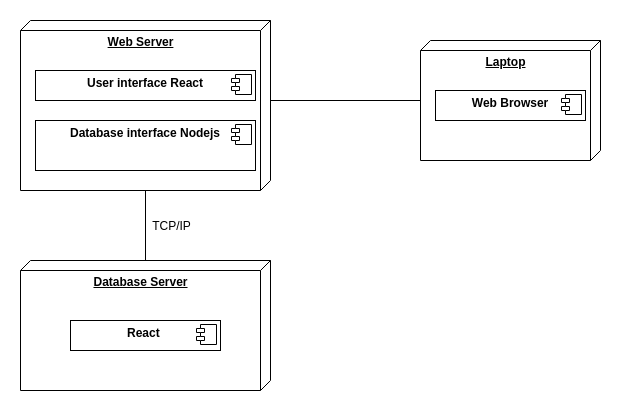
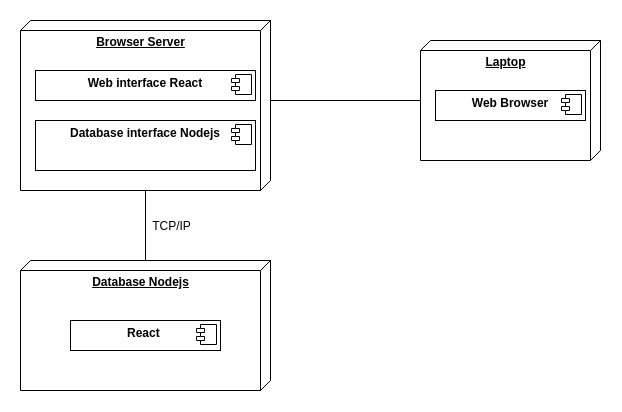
  <mxCell id="0" />
  <mxCell id="1" parent="0" />
  <mxCell id="2" value="&lt;b&gt;Laptop&lt;/b&gt;" style="verticalAlign=top;align=center;spacingTop=8;spacingLeft=2;spacingRight=12;shape=cube;size=10;direction=south;fontStyle=4;html=1;" vertex="1" parent="1"><mxGeometry x="420" y="40" width="180" height="120" as="geometry" /></mxCell>
  <mxCell id="3" value="&lt;p style=&quot;margin:0px;margin-top:6px;text-align:center;&quot;&gt;&lt;b&gt;Web Browser&lt;/b&gt;&lt;/p&gt;" style="align=left;overflow=fill;html=1;dropTarget=0;" vertex="1" parent="1"><mxGeometry x="435" y="90" width="150" height="30" as="geometry" /></mxCell>
  <mxCell id="4" value="" style="shape=component;jettyWidth=8;jettyHeight=4;" vertex="1" parent="3"><mxGeometry x="1" width="20" height="20" relative="1" as="geometry"><mxPoint x="-24" y="4" as="offset" /></mxGeometry></mxCell>
- <mxCell id="5" value="&lt;b&gt;Web Server&lt;/b&gt;" style="verticalAlign=top;align=center;spacingTop=8;spacingLeft=2;spacingRight=12;shape=cube;size=10;direction=south;fontStyle=4;html=1;" vertex="1" parent="1"><mxGeometry x="20" y="20" width="250" height="170" as="geometry" /></mxCell>
- <mxCell id="6" value="&lt;p style=&quot;margin:0px;margin-top:6px;text-align:center;&quot;&gt;&lt;b&gt;User interface React&lt;/b&gt;&lt;/p&gt;" style="align=left;overflow=fill;html=1;dropTarget=0;" vertex="1" parent="1"><mxGeometry x="35" y="70" width="220" height="30" as="geometry" /></mxCell>
+ <mxCell id="5" value="&lt;b&gt;Browser Server&lt;/b&gt;" style="verticalAlign=top;align=center;spacingTop=8;spacingLeft=2;spacingRight=12;shape=cube;size=10;direction=south;fontStyle=4;html=1;" vertex="1" parent="1"><mxGeometry x="20" y="20" width="250" height="170" as="geometry" /></mxCell>
+ <mxCell id="6" value="&lt;p style=&quot;margin:0px;margin-top:6px;text-align:center;&quot;&gt;&lt;b&gt;Web interface React&lt;/b&gt;&lt;/p&gt;" style="align=left;overflow=fill;html=1;dropTarget=0;" vertex="1" parent="1"><mxGeometry x="35" y="70" width="220" height="30" as="geometry" /></mxCell>
  <mxCell id="7" value="" style="shape=component;jettyWidth=8;jettyHeight=4;" vertex="1" parent="6"><mxGeometry x="1" width="20" height="20" relative="1" as="geometry"><mxPoint x="-24" y="4" as="offset" /></mxGeometry></mxCell>
  <mxCell id="8" value="&lt;p style=&quot;margin:0px;margin-top:6px;text-align:center;&quot;&gt;&lt;b&gt;Database interface Nodejs&lt;/b&gt;&lt;/p&gt;" style="align=left;overflow=fill;html=1;dropTarget=0;" vertex="1" parent="1"><mxGeometry x="35" y="120" width="220" height="50" as="geometry" /></mxCell>
  <mxCell id="9" value="" style="shape=component;jettyWidth=8;jettyHeight=4;" vertex="1" parent="8"><mxGeometry x="1" width="20" height="20" relative="1" as="geometry"><mxPoint x="-24" y="4" as="offset" /></mxGeometry></mxCell>
- <mxCell id="10" value="&lt;b&gt;Database Server&lt;/b&gt;" style="verticalAlign=top;align=center;spacingTop=8;spacingLeft=2;spacingRight=12;shape=cube;size=10;direction=south;fontStyle=4;html=1;" vertex="1" parent="1"><mxGeometry x="20" y="260" width="250" height="130" as="geometry" /></mxCell>
+ <mxCell id="10" value="&lt;b&gt;Database Nodejs&lt;/b&gt;" style="verticalAlign=top;align=center;spacingTop=8;spacingLeft=2;spacingRight=12;shape=cube;size=10;direction=south;fontStyle=4;html=1;" vertex="1" parent="1"><mxGeometry x="20" y="260" width="250" height="130" as="geometry" /></mxCell>
  <mxCell id="11" value="&lt;p style=&quot;margin:0px;margin-top:6px;text-align:center;&quot;&gt;&lt;b&gt;React&amp;nbsp;&lt;/b&gt;&lt;/p&gt;" style="align=left;overflow=fill;html=1;dropTarget=0;" vertex="1" parent="1"><mxGeometry x="70" y="320" width="150" height="30" as="geometry" /></mxCell>
  <mxCell id="12" value="" style="shape=component;jettyWidth=8;jettyHeight=4;" vertex="1" parent="11"><mxGeometry x="1" width="20" height="20" relative="1" as="geometry"><mxPoint x="-24" y="4" as="offset" /></mxGeometry></mxCell>
  <mxCell id="13" value="" style="line;strokeWidth=1;fillColor=none;align=left;verticalAlign=middle;spacingTop=-1;spacingLeft=3;spacingRight=3;rotatable=0;labelPosition=right;points=[];portConstraint=eastwest;strokeColor=inherit;" vertex="1" parent="1"><mxGeometry x="270" y="96" width="150" height="8" as="geometry" /></mxCell>
  <mxCell id="14" value="" style="line;strokeWidth=1;fillColor=none;align=left;verticalAlign=middle;spacingTop=-1;spacingLeft=3;spacingRight=3;rotatable=0;labelPosition=right;points=[];portConstraint=eastwest;strokeColor=inherit;direction=south;" vertex="1" parent="1"><mxGeometry x="141" y="190" width="8" height="70" as="geometry" /></mxCell>
  <mxCell id="15" value="TCP/IP" style="text;align=center;fontStyle=0;verticalAlign=middle;spacingLeft=3;spacingRight=3;strokeColor=none;rotatable=0;points=[[0,0.5],[1,0.5]];portConstraint=eastwest;" vertex="1" parent="1"><mxGeometry x="141" y="212" width="61" height="26" as="geometry" /></mxCell>
